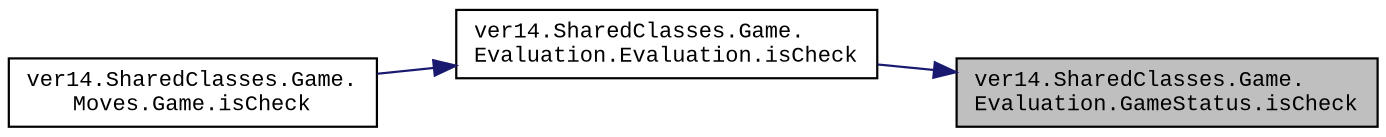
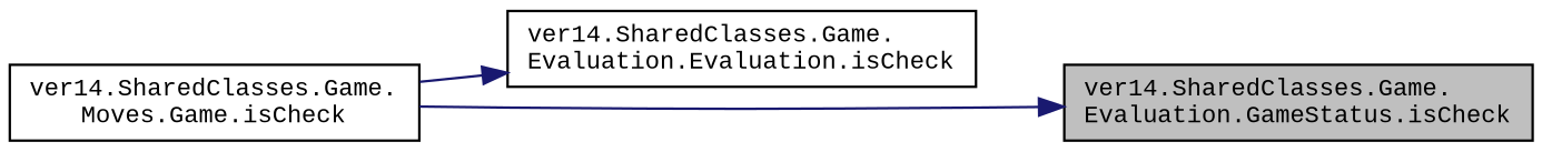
  digraph {
    fontname="Liberation Mono"
    rankdir=RL
    node [color=black fillcolor=white fontname="Liberation Mono" fontsize=10 shape=record style=filled]
    edge [color=midnightblue dir=back fontname="Liberation Mono" fontsize=10 labelfontname=Helvetica labelfontsize=10 style=solid]
    n1 [fillcolor=grey75 fontcolor=black height=0.2 label="ver14.SharedClasses.Game.\lEvaluation.GameStatus.isCheck" width=0.4]
    n2 [height=0.2 label="ver14.SharedClasses.Game.\lEvaluation.Evaluation.isCheck" width=0.4]
    n3 [height=0.2 label="ver14.SharedClasses.Game.\lMoves.Game.isCheck" width=0.4]
-   n1 -> n2
+   n1 -> n3
    n2 -> n3
  }
